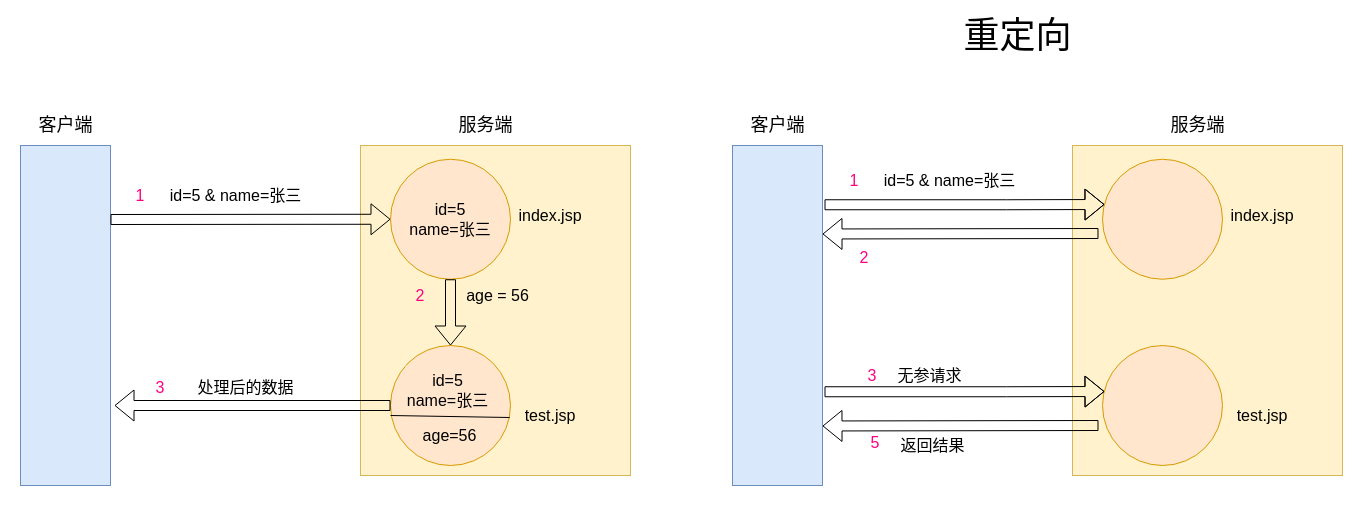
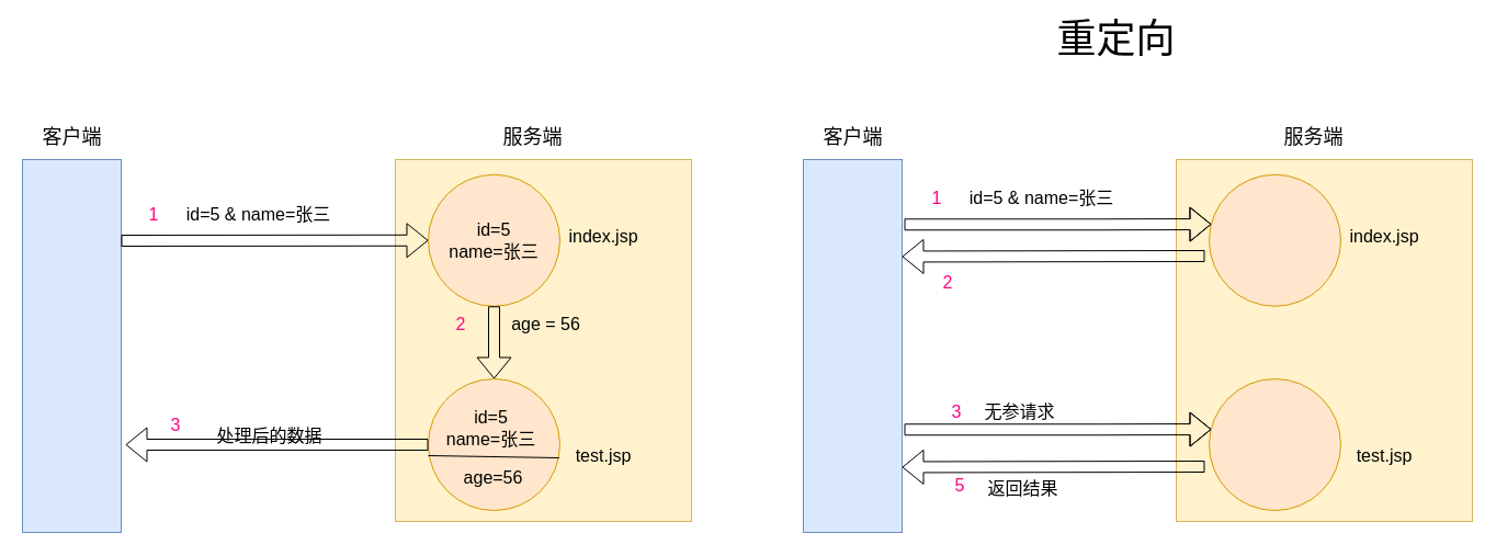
  <mxCell id="0" />
  <mxCell id="1" parent="0" />
  <mxCell id="2" value="" style="rounded=0;whiteSpace=wrap;html=1;fillColor=#dae8fc;strokeColor=#6c8ebf;" vertex="1" parent="1"><mxGeometry x="20" y="145" width="90" height="340" as="geometry" /></mxCell>
  <mxCell id="3" value="&lt;font style=&quot;font-size: 18px&quot;&gt;客户端&lt;/font&gt;" style="text;html=1;align=center;verticalAlign=middle;resizable=0;points=[];autosize=1;" vertex="1" parent="1"><mxGeometry x="30" y="115" width="70" height="20" as="geometry" /></mxCell>
  <mxCell id="4" value="&lt;font style=&quot;font-size: 18px&quot;&gt;服务端&lt;/font&gt;" style="text;html=1;align=center;verticalAlign=middle;resizable=0;points=[];autosize=1;" vertex="1" parent="1"><mxGeometry x="450" y="115" width="70" height="20" as="geometry" /></mxCell>
  <mxCell id="5" value="" style="rounded=0;whiteSpace=wrap;html=1;fillColor=#fff2cc;strokeColor=#d6b656;" vertex="1" parent="1"><mxGeometry x="360" y="145" width="270" height="330" as="geometry" /></mxCell>
  <mxCell id="6" value="" style="shape=flexArrow;endArrow=classic;html=1;entryX=0;entryY=0.5;entryDx=0;entryDy=0;" edge="1" parent="1" target="7"><mxGeometry width="50" height="50" relative="1" as="geometry"><mxPoint x="110" y="219" as="sourcePoint" /><mxPoint x="450" y="215" as="targetPoint" /></mxGeometry></mxCell>
  <mxCell id="7" value="" style="ellipse;whiteSpace=wrap;html=1;aspect=fixed;fillColor=#ffe6cc;strokeColor=#d79b00;" vertex="1" parent="1"><mxGeometry x="390" y="158.75" width="120" height="120" as="geometry" /></mxCell>
  <mxCell id="8" value="id=5 &amp;amp; name=张三" style="text;html=1;align=center;verticalAlign=middle;resizable=0;points=[];autosize=1;fontSize=16;" vertex="1" parent="1"><mxGeometry x="160" y="185" width="150" height="20" as="geometry" /></mxCell>
  <mxCell id="9" value="id=5&lt;br&gt;name=张三" style="rounded=0;whiteSpace=wrap;html=1;fontSize=16;fillColor=#ffe6cc;strokeColor=none;strokeWidth=1;labelBorderColor=none;" vertex="1" parent="1"><mxGeometry x="405" y="190.63" width="90" height="56.25" as="geometry" /></mxCell>
  <mxCell id="10" value="" style="ellipse;whiteSpace=wrap;html=1;aspect=fixed;fillColor=#ffe6cc;strokeColor=#d79b00;" vertex="1" parent="1"><mxGeometry x="390" y="345" width="120" height="120" as="geometry" /></mxCell>
  <mxCell id="11" value="" style="shape=flexArrow;endArrow=classic;html=1;fontSize=16;exitX=0.5;exitY=1;exitDx=0;exitDy=0;" edge="1" parent="1" source="7" target="10"><mxGeometry width="50" height="50" relative="1" as="geometry"><mxPoint x="460" y="305" as="sourcePoint" /><mxPoint x="510" y="255" as="targetPoint" /></mxGeometry></mxCell>
  <mxCell id="12" value="age = 56" style="text;html=1;strokeColor=none;fillColor=none;align=center;verticalAlign=middle;whiteSpace=wrap;rounded=0;fontSize=16;" vertex="1" parent="1"><mxGeometry x="455" y="285" width="85" height="20" as="geometry" /></mxCell>
  <mxCell id="13" value="id=5&lt;br&gt;name=张三" style="rounded=0;whiteSpace=wrap;html=1;strokeWidth=1;fontSize=16;strokeColor=none;fillColor=#ffe6cc;" vertex="1" parent="1"><mxGeometry x="405" y="365" width="85" height="50" as="geometry" /></mxCell>
  <mxCell id="14" value="age=56" style="rounded=0;whiteSpace=wrap;html=1;strokeWidth=1;fontSize=16;fillColor=#ffe6cc;strokeColor=none;" vertex="1" parent="1"><mxGeometry x="417.5" y="415" width="62.5" height="40" as="geometry" /></mxCell>
  <mxCell id="15" value="" style="endArrow=none;html=1;fontSize=16;entryX=0.993;entryY=0.6;entryDx=0;entryDy=0;entryPerimeter=0;" edge="1" parent="1" target="10"><mxGeometry width="50" height="50" relative="1" as="geometry"><mxPoint x="390" y="415" as="sourcePoint" /><mxPoint x="440" y="365" as="targetPoint" /></mxGeometry></mxCell>
  <mxCell id="16" value="index.jsp" style="text;html=1;strokeColor=none;fillColor=none;align=center;verticalAlign=middle;whiteSpace=wrap;rounded=0;fontSize=16;" vertex="1" parent="1"><mxGeometry x="530" y="205" width="40" height="20" as="geometry" /></mxCell>
  <mxCell id="17" value="test.jsp" style="text;html=1;strokeColor=none;fillColor=none;align=center;verticalAlign=middle;whiteSpace=wrap;rounded=0;fontSize=16;" vertex="1" parent="1"><mxGeometry x="530" y="405" width="40" height="20" as="geometry" /></mxCell>
  <mxCell id="18" value="" style="shape=flexArrow;endArrow=classic;html=1;fontSize=16;exitX=0;exitY=0.5;exitDx=0;exitDy=0;" edge="1" parent="1" source="10"><mxGeometry width="50" height="50" relative="1" as="geometry"><mxPoint x="20" y="555" as="sourcePoint" /><mxPoint x="114" y="405" as="targetPoint" /></mxGeometry></mxCell>
  <mxCell id="19" value="1" style="text;html=1;strokeColor=none;fillColor=none;align=center;verticalAlign=middle;whiteSpace=wrap;rounded=0;fontSize=16;fontColor=#FF0080;" vertex="1" parent="1"><mxGeometry x="120" y="185" width="40" height="20" as="geometry" /></mxCell>
  <mxCell id="20" value="2" style="text;html=1;strokeColor=none;fillColor=none;align=center;verticalAlign=middle;whiteSpace=wrap;rounded=0;fontSize=16;fontColor=#FF0080;" vertex="1" parent="1"><mxGeometry x="400" y="285" width="40" height="20" as="geometry" /></mxCell>
  <mxCell id="21" value="3" style="text;html=1;strokeColor=none;fillColor=none;align=center;verticalAlign=middle;whiteSpace=wrap;rounded=0;fontSize=16;fontColor=#FF0080;" vertex="1" parent="1"><mxGeometry x="140" y="377" width="40" height="20" as="geometry" /></mxCell>
- <mxCell id="22" value="&lt;font color=&quot;#000000&quot;&gt;处理后的数据&lt;/font&gt;" style="text;html=1;align=center;verticalAlign=middle;resizable=0;points=[];autosize=1;fontSize=16;fontColor=#FF0080;" vertex="1" parent="1"><mxGeometry x="190" y="377" width="110" height="20" as="geometry" /></mxCell>
+ <mxCell id="22" value="&lt;font color=&quot;#000000&quot;&gt;处理后的数据&lt;/font&gt;" style="text;html=1;align=center;verticalAlign=middle;resizable=0;points=[];autosize=1;fontSize=16;fontColor=#FF0080;" vertex="1" parent="1"><mxGeometry x="190" y="387" width="110" height="20" as="geometry" /></mxCell>
  <mxCell id="23" value="" style="rounded=0;whiteSpace=wrap;html=1;fillColor=#dae8fc;strokeColor=#6c8ebf;" vertex="1" parent="1"><mxGeometry x="732" y="145" width="90" height="340" as="geometry" /></mxCell>
  <mxCell id="24" value="&lt;font style=&quot;font-size: 18px&quot;&gt;客户端&lt;/font&gt;" style="text;html=1;align=center;verticalAlign=middle;resizable=0;points=[];autosize=1;" vertex="1" parent="1"><mxGeometry x="742" y="115" width="70" height="20" as="geometry" /></mxCell>
  <mxCell id="25" value="&lt;font style=&quot;font-size: 18px&quot;&gt;服务端&lt;/font&gt;" style="text;html=1;align=center;verticalAlign=middle;resizable=0;points=[];autosize=1;" vertex="1" parent="1"><mxGeometry x="1162" y="115" width="70" height="20" as="geometry" /></mxCell>
  <mxCell id="26" value="" style="rounded=0;whiteSpace=wrap;html=1;fillColor=#fff2cc;strokeColor=#d6b656;" vertex="1" parent="1"><mxGeometry x="1072" y="145" width="270" height="330" as="geometry" /></mxCell>
  <mxCell id="27" value="&lt;font style=&quot;font-size: 36px&quot;&gt;重定向&lt;/font&gt;" style="text;html=1;align=center;verticalAlign=middle;resizable=0;points=[];autosize=1;" vertex="1" parent="1"><mxGeometry x="957" y="20" width="120" height="30" as="geometry" /></mxCell>
  <mxCell id="28" value="" style="shape=flexArrow;endArrow=classic;html=1;entryX=0;entryY=0.5;entryDx=0;entryDy=0;" edge="1" parent="1"><mxGeometry width="50" height="50" relative="1" as="geometry"><mxPoint x="824" y="204.25" as="sourcePoint" /><mxPoint x="1104" y="204" as="targetPoint" /><Array as="points"><mxPoint x="1006" y="204.25" /></Array></mxGeometry></mxCell>
  <mxCell id="29" value="" style="ellipse;whiteSpace=wrap;html=1;aspect=fixed;fillColor=#ffe6cc;strokeColor=#d79b00;" vertex="1" parent="1"><mxGeometry x="1102" y="158.75" width="120" height="120" as="geometry" /></mxCell>
  <mxCell id="30" value="id=5 &amp;amp; name=张三" style="text;html=1;align=center;verticalAlign=middle;resizable=0;points=[];autosize=1;fontSize=16;" vertex="1" parent="1"><mxGeometry x="874" y="170.25" width="150" height="20" as="geometry" /></mxCell>
  <mxCell id="31" value="" style="ellipse;whiteSpace=wrap;html=1;aspect=fixed;fillColor=#ffe6cc;strokeColor=#d79b00;" vertex="1" parent="1"><mxGeometry x="1102" y="345" width="120" height="120" as="geometry" /></mxCell>
  <mxCell id="32" value="index.jsp" style="text;html=1;strokeColor=none;fillColor=none;align=center;verticalAlign=middle;whiteSpace=wrap;rounded=0;fontSize=16;" vertex="1" parent="1"><mxGeometry x="1242" y="205" width="40" height="20" as="geometry" /></mxCell>
  <mxCell id="33" value="test.jsp" style="text;html=1;strokeColor=none;fillColor=none;align=center;verticalAlign=middle;whiteSpace=wrap;rounded=0;fontSize=16;" vertex="1" parent="1"><mxGeometry x="1242" y="405" width="40" height="20" as="geometry" /></mxCell>
  <mxCell id="34" value="1" style="text;html=1;strokeColor=none;fillColor=none;align=center;verticalAlign=middle;whiteSpace=wrap;rounded=0;fontSize=16;fontColor=#FF0080;" vertex="1" parent="1"><mxGeometry x="834" y="170.25" width="40" height="20" as="geometry" /></mxCell>
  <mxCell id="35" value="3" style="text;html=1;strokeColor=none;fillColor=none;align=center;verticalAlign=middle;whiteSpace=wrap;rounded=0;fontSize=16;fontColor=#FF0080;" vertex="1" parent="1"><mxGeometry x="852" y="365" width="40" height="20" as="geometry" /></mxCell>
  <mxCell id="36" value="" style="shape=flexArrow;endArrow=classic;html=1;fontSize=16;entryX=1.049;entryY=0.772;entryDx=0;entryDy=0;entryPerimeter=0;" edge="1" parent="1"><mxGeometry width="50" height="50" relative="1" as="geometry"><mxPoint x="1098" y="233" as="sourcePoint" /><mxPoint x="822" y="233.48" as="targetPoint" /></mxGeometry></mxCell>
  <mxCell id="37" value="2" style="text;html=1;strokeColor=none;fillColor=none;align=center;verticalAlign=middle;whiteSpace=wrap;rounded=0;fontSize=16;fontColor=#FF0080;" vertex="1" parent="1"><mxGeometry x="844" y="246.88" width="40" height="20" as="geometry" /></mxCell>
  <mxCell id="38" value="" style="shape=flexArrow;endArrow=classic;html=1;entryX=0;entryY=0.5;entryDx=0;entryDy=0;" edge="1" parent="1"><mxGeometry width="50" height="50" relative="1" as="geometry"><mxPoint x="824" y="391.25" as="sourcePoint" /><mxPoint x="1104" y="391" as="targetPoint" /><Array as="points"><mxPoint x="1006" y="391.25" /></Array></mxGeometry></mxCell>
  <mxCell id="39" value="无参请求" style="text;html=1;align=center;verticalAlign=middle;resizable=0;points=[];autosize=1;fontSize=16;fontColor=#000000;" vertex="1" parent="1"><mxGeometry x="889" y="365" width="80" height="20" as="geometry" /></mxCell>
  <mxCell id="40" value="5" style="text;html=1;strokeColor=none;fillColor=none;align=center;verticalAlign=middle;whiteSpace=wrap;rounded=0;fontSize=16;fontColor=#FF0080;" vertex="1" parent="1"><mxGeometry x="855" y="429" width="40" height="26" as="geometry" /></mxCell>
  <mxCell id="41" value="返回结果" style="text;html=1;align=center;verticalAlign=middle;resizable=0;points=[];autosize=1;fontSize=16;fontColor=#000000;" vertex="1" parent="1"><mxGeometry x="892" y="435" width="80" height="20" as="geometry" /></mxCell>
  <mxCell id="42" value="" style="shape=flexArrow;endArrow=classic;html=1;fontSize=16;entryX=1.049;entryY=0.772;entryDx=0;entryDy=0;entryPerimeter=0;" edge="1" parent="1"><mxGeometry width="50" height="50" relative="1" as="geometry"><mxPoint x="1098" y="425" as="sourcePoint" /><mxPoint x="822" y="425.48" as="targetPoint" /></mxGeometry></mxCell>
